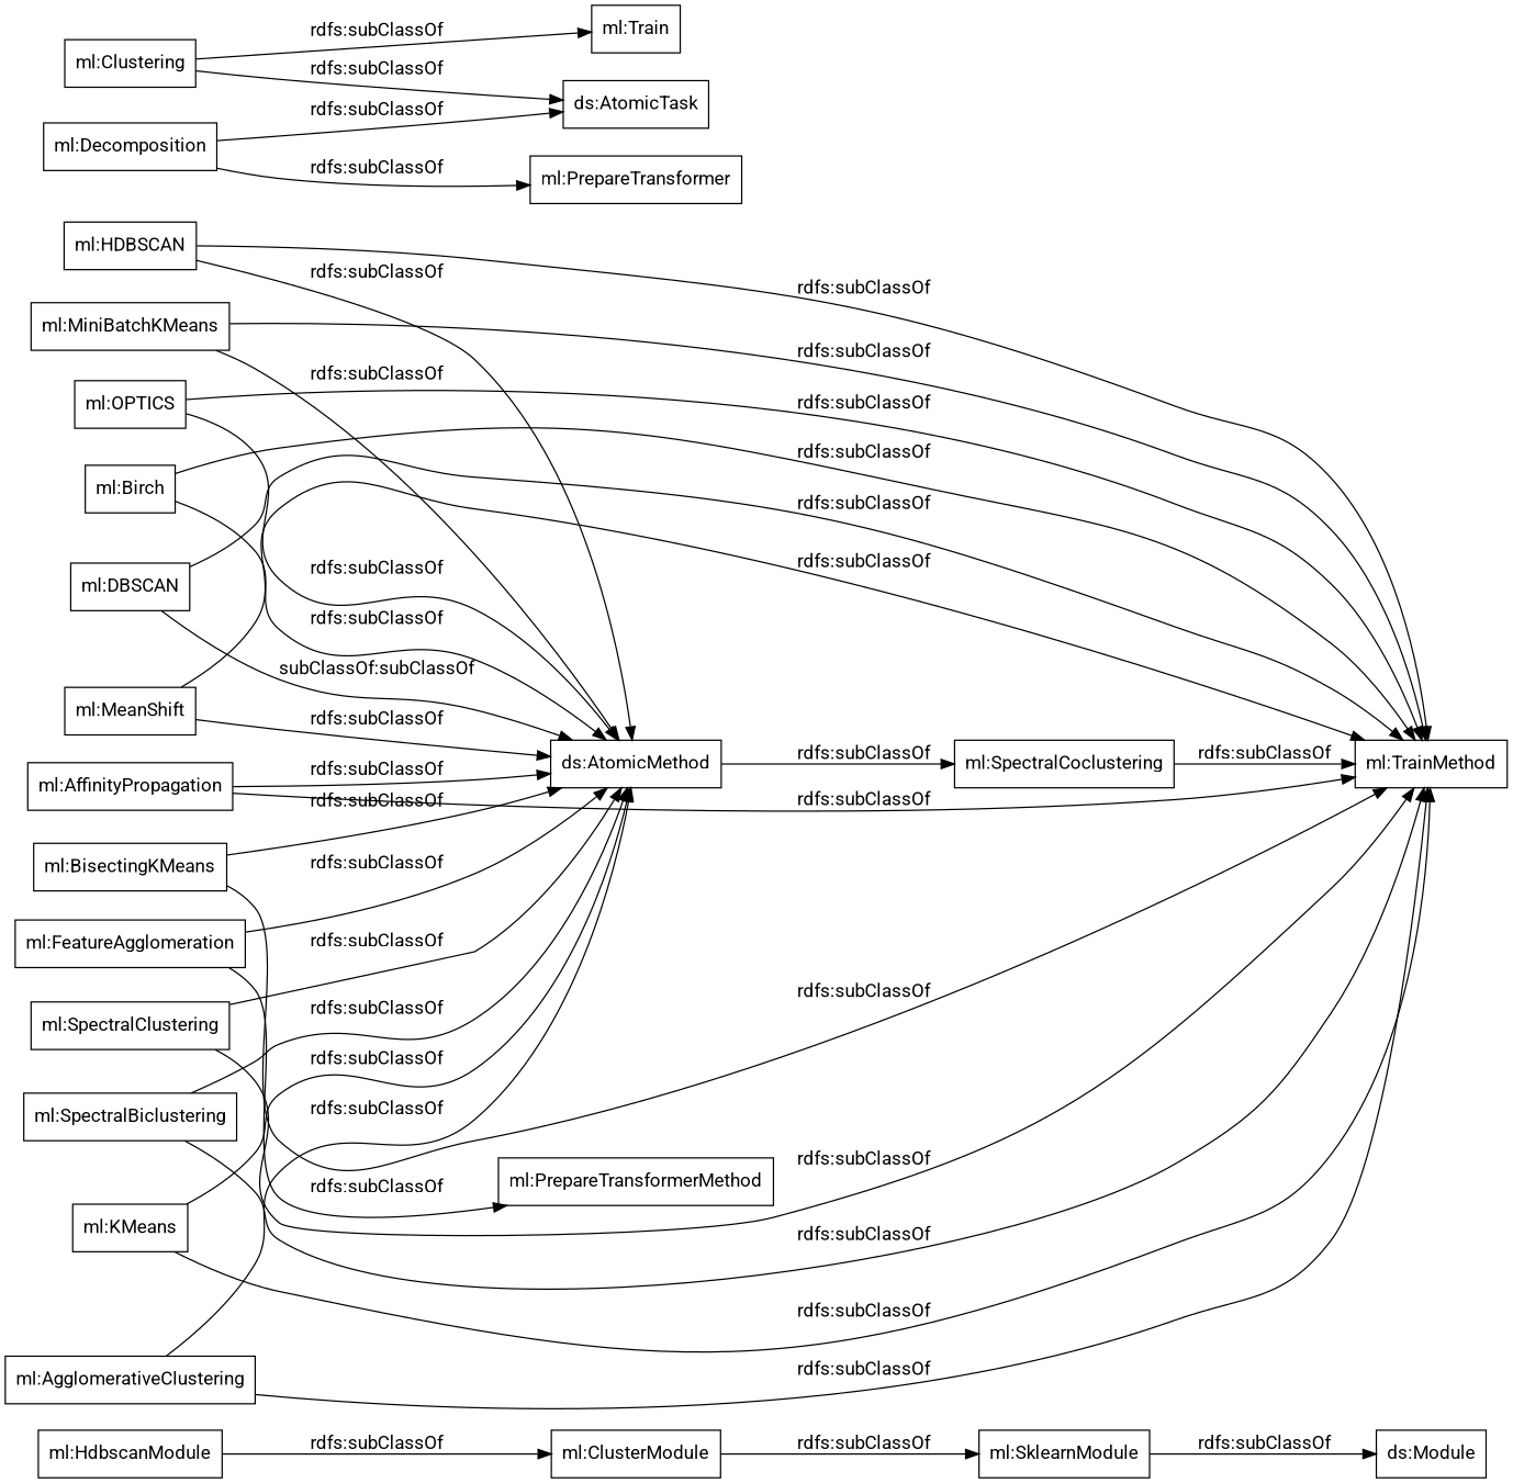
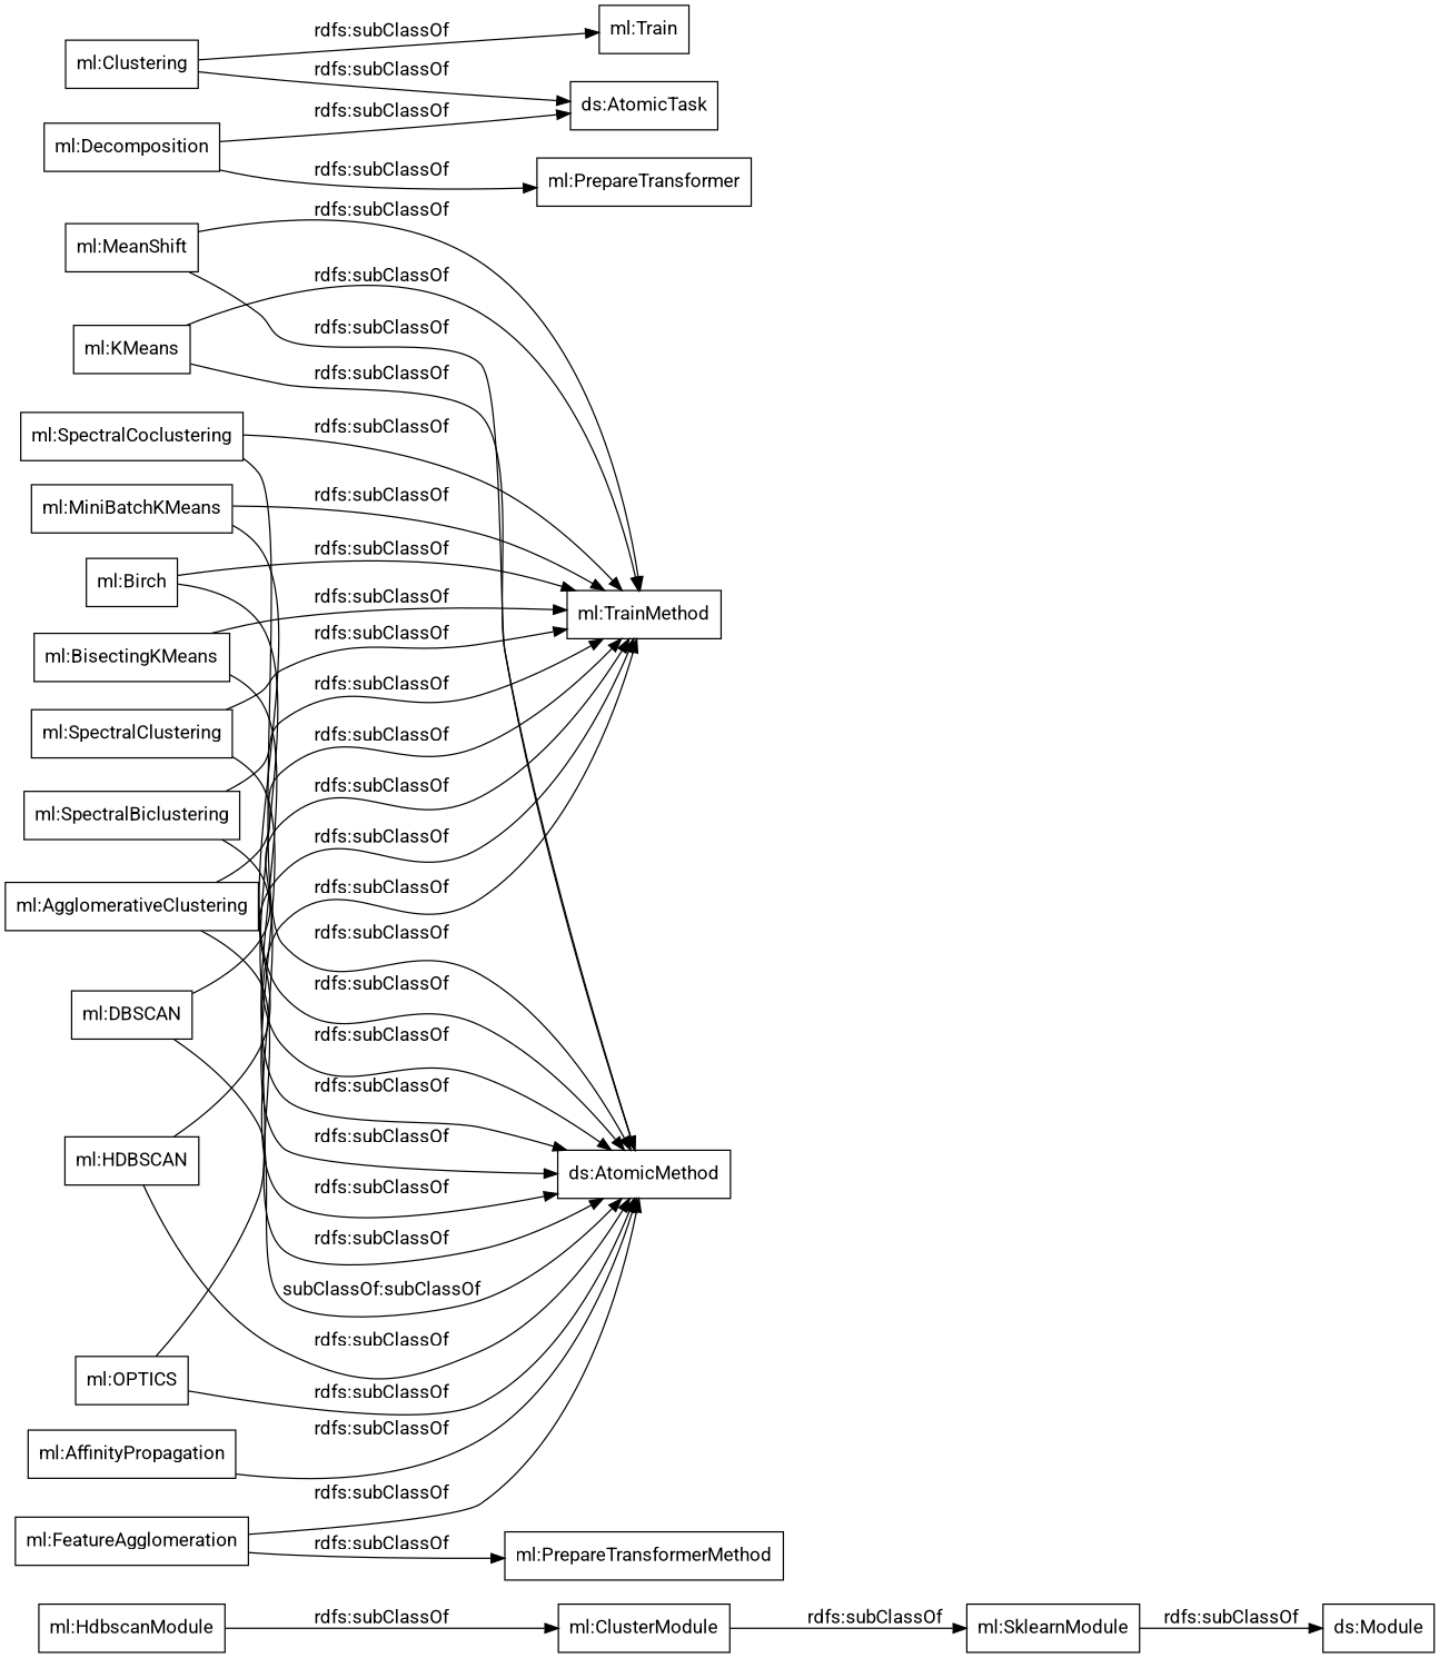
  digraph {
    fontname=Roboto
    rankdir=LR
    node [color=black fontname=Roboto shape=rectangle]
    edge [fontname=Roboto]
    "ml:HdbscanModule"
    "ml:ClusterModule"
    "ml:SklearnModule"
    "ml:Birch"
    "ml:TrainMethod"
    "ds:AtomicMethod"
    "ml:DBSCAN"
    "ml:SpectralClustering"
    "ml:Clustering"
    "ml:Train"
    "ds:AtomicTask"
    "ml:FeatureAgglomeration"
    "ml:PrepareTransformerMethod"
    "ml:MeanShift"
    "ml:MiniBatchKMeans"
    "ml:OPTICS"
    "ml:HDBSCAN"
    "ml:SpectralBiclustering"
    "ml:KMeans"
    "ml:Decomposition"
    "ml:PrepareTransformer"
    "ds:Module"
    "ml:AffinityPropagation"
    "ml:AgglomerativeClustering"
    "ml:SpectralCoclustering"
    "ml:BisectingKMeans"
    "ml:HdbscanModule" -> "ml:ClusterModule" [label="rdfs:subClassOf"]
    "ml:ClusterModule" -> "ml:SklearnModule" [label="rdfs:subClassOf"]
    "ml:SklearnModule" -> "ds:Module" [label="rdfs:subClassOf"]
    "ml:Birch" -> "ml:TrainMethod" [label="rdfs:subClassOf"]
    "ml:Birch" -> "ds:AtomicMethod" [label="rdfs:subClassOf"]
    "ml:DBSCAN" -> "ml:TrainMethod" [label="rdfs:subClassOf"]
    "ml:DBSCAN" -> "ds:AtomicMethod" [label="subClassOf:subClassOf"]
    "ml:SpectralClustering" -> "ml:TrainMethod" [label="rdfs:subClassOf"]
    "ml:SpectralClustering" -> "ds:AtomicMethod" [label="rdfs:subClassOf"]
    "ml:Clustering" -> "ml:Train" [label="rdfs:subClassOf"]
    "ml:Clustering" -> "ds:AtomicTask" [label="rdfs:subClassOf"]
    "ml:FeatureAgglomeration" -> "ds:AtomicMethod" [label="rdfs:subClassOf"]
    "ml:FeatureAgglomeration" -> "ml:PrepareTransformerMethod" [label="rdfs:subClassOf"]
    "ml:MeanShift" -> "ml:TrainMethod" [label="rdfs:subClassOf"]
    "ml:MeanShift" -> "ds:AtomicMethod" [label="rdfs:subClassOf"]
    "ml:MiniBatchKMeans" -> "ml:TrainMethod" [label="rdfs:subClassOf"]
    "ml:MiniBatchKMeans" -> "ds:AtomicMethod" [label="rdfs:subClassOf"]
    "ml:OPTICS" -> "ml:TrainMethod" [label="rdfs:subClassOf"]
    "ml:OPTICS" -> "ds:AtomicMethod" [label="rdfs:subClassOf"]
    "ml:HDBSCAN" -> "ml:TrainMethod" [label="rdfs:subClassOf"]
    "ml:HDBSCAN" -> "ds:AtomicMethod" [label="rdfs:subClassOf"]
    "ml:SpectralBiclustering" -> "ml:TrainMethod" [label="rdfs:subClassOf"]
    "ml:SpectralBiclustering" -> "ds:AtomicMethod" [label="rdfs:subClassOf"]
    "ml:KMeans" -> "ml:TrainMethod" [label="rdfs:subClassOf"]
    "ml:KMeans" -> "ds:AtomicMethod" [label="rdfs:subClassOf"]
    "ml:Decomposition" -> "ds:AtomicTask" [label="rdfs:subClassOf"]
    "ml:Decomposition" -> "ml:PrepareTransformer" [label="rdfs:subClassOf"]
-   "ml:AffinityPropagation" -> "ml:TrainMethod" [label="rdfs:subClassOf"]
    "ml:AffinityPropagation" -> "ds:AtomicMethod" [label="rdfs:subClassOf"]
    "ml:AgglomerativeClustering" -> "ml:TrainMethod" [label="rdfs:subClassOf"]
    "ml:AgglomerativeClustering" -> "ds:AtomicMethod" [label="rdfs:subClassOf"]
    "ml:SpectralCoclustering" -> "ml:TrainMethod" [label="rdfs:subClassOf"]
-   "ds:AtomicMethod" -> "ml:SpectralCoclustering" [label="rdfs:subClassOf"]
+   "ml:SpectralCoclustering" -> "ds:AtomicMethod" [label="rdfs:subClassOf"]
    "ml:BisectingKMeans" -> "ml:TrainMethod" [label="rdfs:subClassOf"]
    "ml:BisectingKMeans" -> "ds:AtomicMethod" [label="rdfs:subClassOf"]
  }
